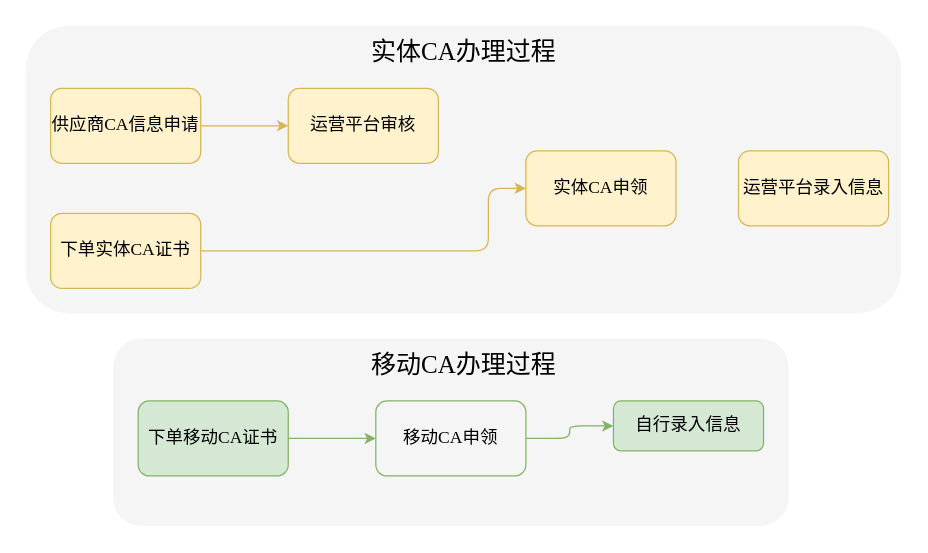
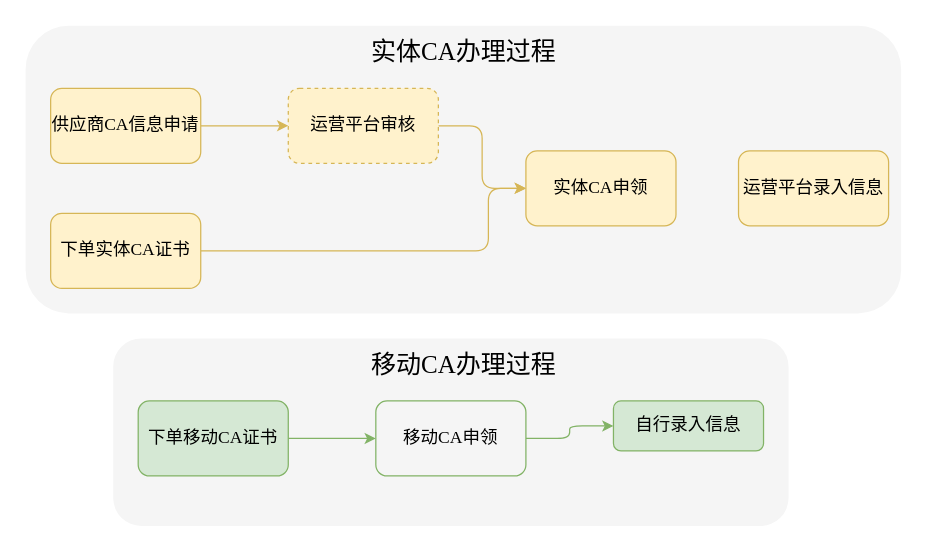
  <mxCell id="0" />
  <mxCell id="1" parent="0" />
  <mxCell id="2" value="" style="rounded=1;whiteSpace=wrap;html=1;strokeColor=none;fillColor=#f5f5f5;fontColor=#333333;" vertex="1" parent="1"><mxGeometry x="20" y="20" width="700" height="230" as="geometry" /></mxCell>
  <mxCell id="3" style="edgeStyle=none;html=1;exitX=1;exitY=0.5;exitDx=0;exitDy=0;entryX=0;entryY=0.5;entryDx=0;entryDy=0;fontFamily=仿宋;fontSize=14;fillColor=#fff2cc;strokeColor=#d6b656;" edge="1" parent="1" source="4" target="6"><mxGeometry relative="1" as="geometry" /></mxCell>
  <mxCell id="4" value="供应商CA信息申请" style="rounded=1;whiteSpace=wrap;html=1;fontFamily=仿宋;fontSize=14;fillColor=#fff2cc;strokeColor=#d6b656;" vertex="1" parent="1"><mxGeometry x="40" y="70" width="120" height="60" as="geometry" /></mxCell>
- <mxCell id="6" value="运营平台审核" style="rounded=1;whiteSpace=wrap;html=1;fontFamily=仿宋;fontSize=14;fillColor=#fff2cc;strokeColor=#d6b656;" vertex="1" parent="1"><mxGeometry x="230" y="70" width="120" height="60" as="geometry" /></mxCell>
+ <mxCell id="5" style="edgeStyle=orthogonalEdgeStyle;html=1;exitX=1;exitY=0.5;exitDx=0;exitDy=0;entryX=0;entryY=0.5;entryDx=0;entryDy=0;fontFamily=仿宋;fontSize=14;fillColor=#fff2cc;strokeColor=#d6b656;" edge="1" parent="1" source="6" target="9"><mxGeometry relative="1" as="geometry" /></mxCell>
+ <mxCell id="6" value="运营平台审核" style="rounded=1;whiteSpace=wrap;html=1;fontFamily=仿宋;fontSize=14;fillColor=#fff2cc;strokeColor=#d6b656;dashed=1;" vertex="1" parent="1"><mxGeometry x="230" y="70" width="120" height="60" as="geometry" /></mxCell>
  <mxCell id="7" style="edgeStyle=orthogonalEdgeStyle;html=1;exitX=1;exitY=0.5;exitDx=0;exitDy=0;entryX=0;entryY=0.5;entryDx=0;entryDy=0;fontFamily=仿宋;fontSize=14;fillColor=#fff2cc;strokeColor=#d6b656;" edge="1" parent="1" source="8" target="9"><mxGeometry relative="1" as="geometry"><mxPoint x="420" y="100" as="targetPoint" /><Array as="points"><mxPoint x="390" y="200" /><mxPoint x="390" y="150" /></Array></mxGeometry></mxCell>
  <mxCell id="8" value="下单实体CA证书" style="rounded=1;whiteSpace=wrap;html=1;fontFamily=仿宋;fontSize=14;fillColor=#fff2cc;strokeColor=#d6b656;" vertex="1" parent="1"><mxGeometry x="40" y="170" width="120" height="60" as="geometry" /></mxCell>
  <mxCell id="9" value="实体CA申领" style="rounded=1;whiteSpace=wrap;html=1;fontFamily=仿宋;fontSize=14;fillColor=#fff2cc;strokeColor=#d6b656;" vertex="1" parent="1"><mxGeometry x="420" width="120" height="60" as="geometry" y="120" /></mxCell>
  <mxCell id="10" value="实体CA办理过程" style="text;html=1;align=center;verticalAlign=middle;resizable=0;points=[];autosize=1;strokeColor=none;fillColor=none;fontFamily=黑体;fontSize=20;" vertex="1" parent="1"><mxGeometry x="290" y="20" width="160" height="40" as="geometry" /></mxCell>
  <mxCell id="11" value="" style="rounded=1;whiteSpace=wrap;html=1;strokeColor=none;fillColor=#f5f5f5;fontColor=#333333;" vertex="1" parent="1"><mxGeometry x="90" y="270" width="540" height="150" as="geometry" /></mxCell>
  <mxCell id="12" style="edgeStyle=none;html=1;exitX=1;exitY=0.5;exitDx=0;exitDy=0;entryX=0;entryY=0.5;entryDx=0;entryDy=0;fontFamily=仿宋;fontSize=14;fillColor=#d5e8d4;strokeColor=#82b366;" edge="1" parent="1" source="13" target="15"><mxGeometry relative="1" as="geometry" /></mxCell>
  <mxCell id="13" value="下单移动CA证书" style="rounded=1;whiteSpace=wrap;html=1;fontFamily=仿宋;fontSize=14;fillColor=#d5e8d4;strokeColor=#82b366;" vertex="1" parent="1"><mxGeometry x="110" y="320" width="120" height="60" as="geometry" /></mxCell>
  <mxCell id="14" style="edgeStyle=orthogonalEdgeStyle;html=1;exitX=1;exitY=0.5;exitDx=0;exitDy=0;entryX=0;entryY=0.5;entryDx=0;entryDy=0;fontFamily=仿宋;fontSize=14;fillColor=#d5e8d4;strokeColor=#82b366;" edge="1" parent="1" source="15" target="16"><mxGeometry relative="1" as="geometry" /></mxCell>
  <mxCell id="15" value="移动CA申领" style="rounded=1;whiteSpace=wrap;html=1;fontFamily=仿宋;fontSize=14;fillColor=#f5f5f5;strokeColor=#82b366;" vertex="1" parent="1"><mxGeometry x="300" y="320" width="120" height="60" as="geometry" /></mxCell>
  <mxCell id="16" value="自行录入信息" style="rounded=1;whiteSpace=wrap;html=1;fontFamily=仿宋;fontSize=14;fillColor=#d5e8d4;strokeColor=#82b366;" vertex="1" parent="1"><mxGeometry x="490" y="320" width="120" height="40" as="geometry" /></mxCell>
  <mxCell id="17" value="移动CA办理过程" style="text;html=1;align=center;verticalAlign=middle;resizable=0;points=[];autosize=1;strokeColor=none;fillColor=none;fontFamily=黑体;fontSize=20;" vertex="1" parent="1"><mxGeometry x="290" y="270" width="160" height="40" as="geometry" /></mxCell>
  <mxCell id="18" value="运营平台录入信息" style="rounded=1;whiteSpace=wrap;html=1;fontFamily=仿宋;fontSize=14;fillColor=#fff2cc;strokeColor=#d6b656;" vertex="1" parent="1"><mxGeometry x="590" width="120" height="60" as="geometry" y="120" /></mxCell>
